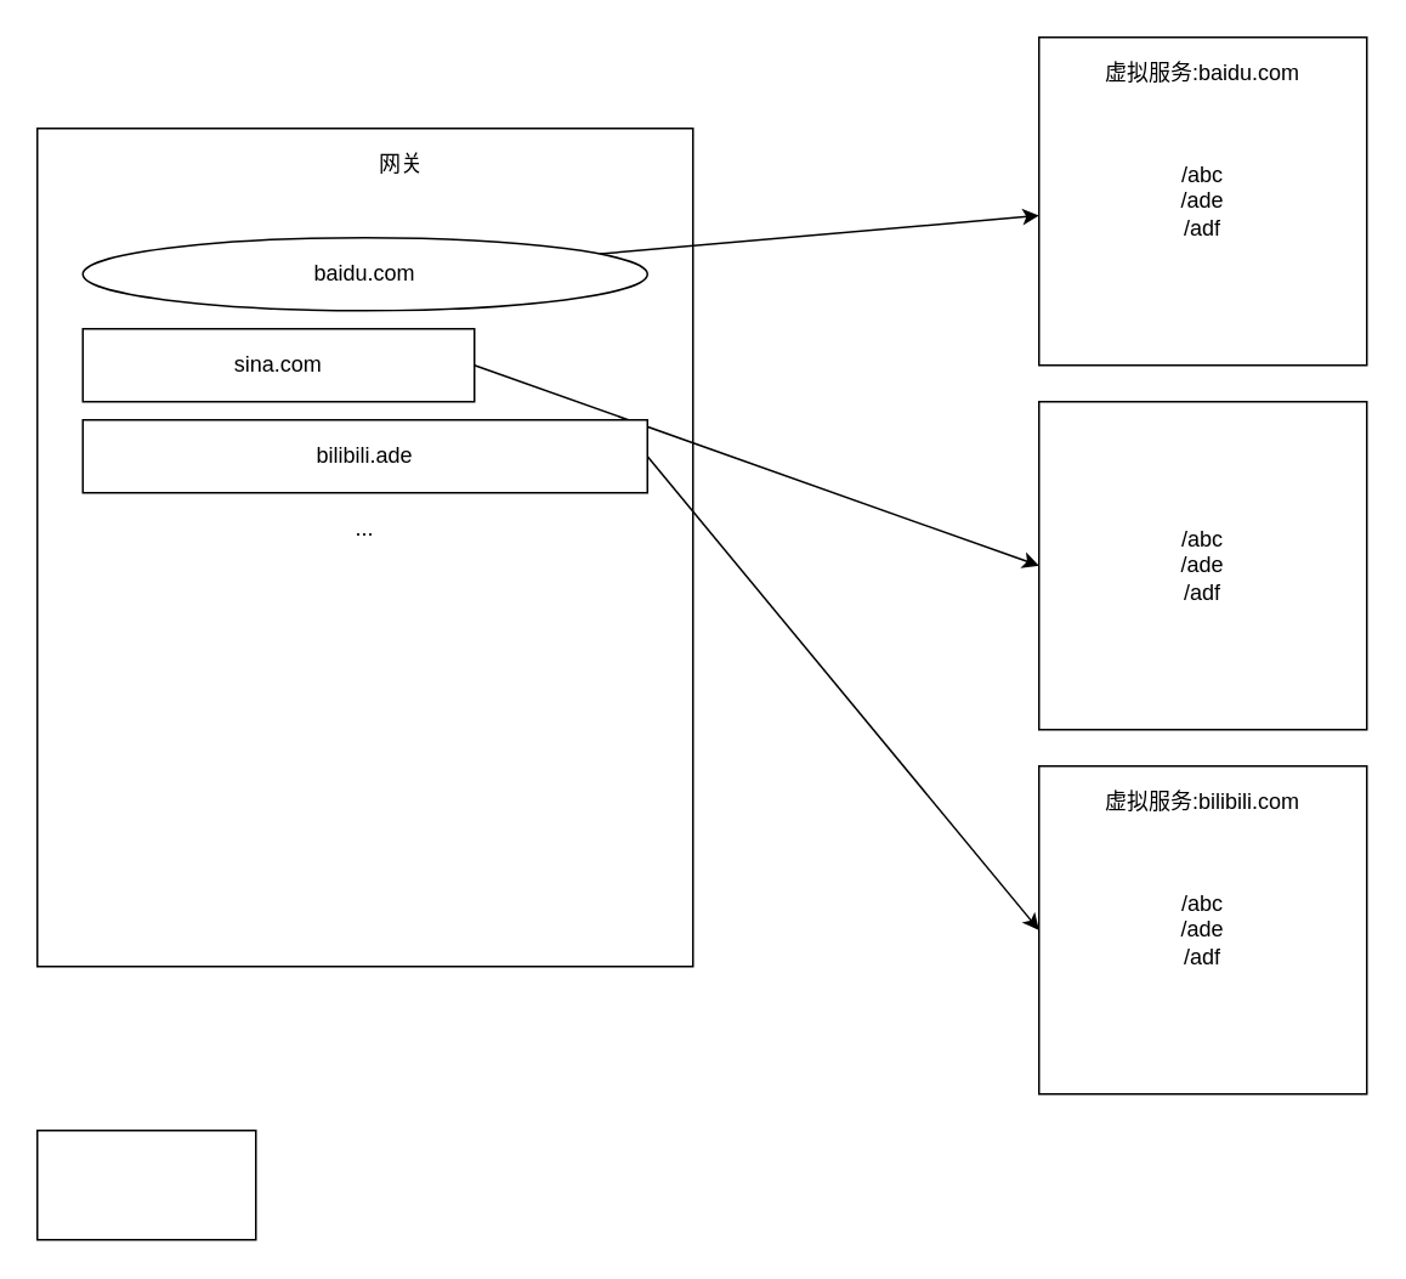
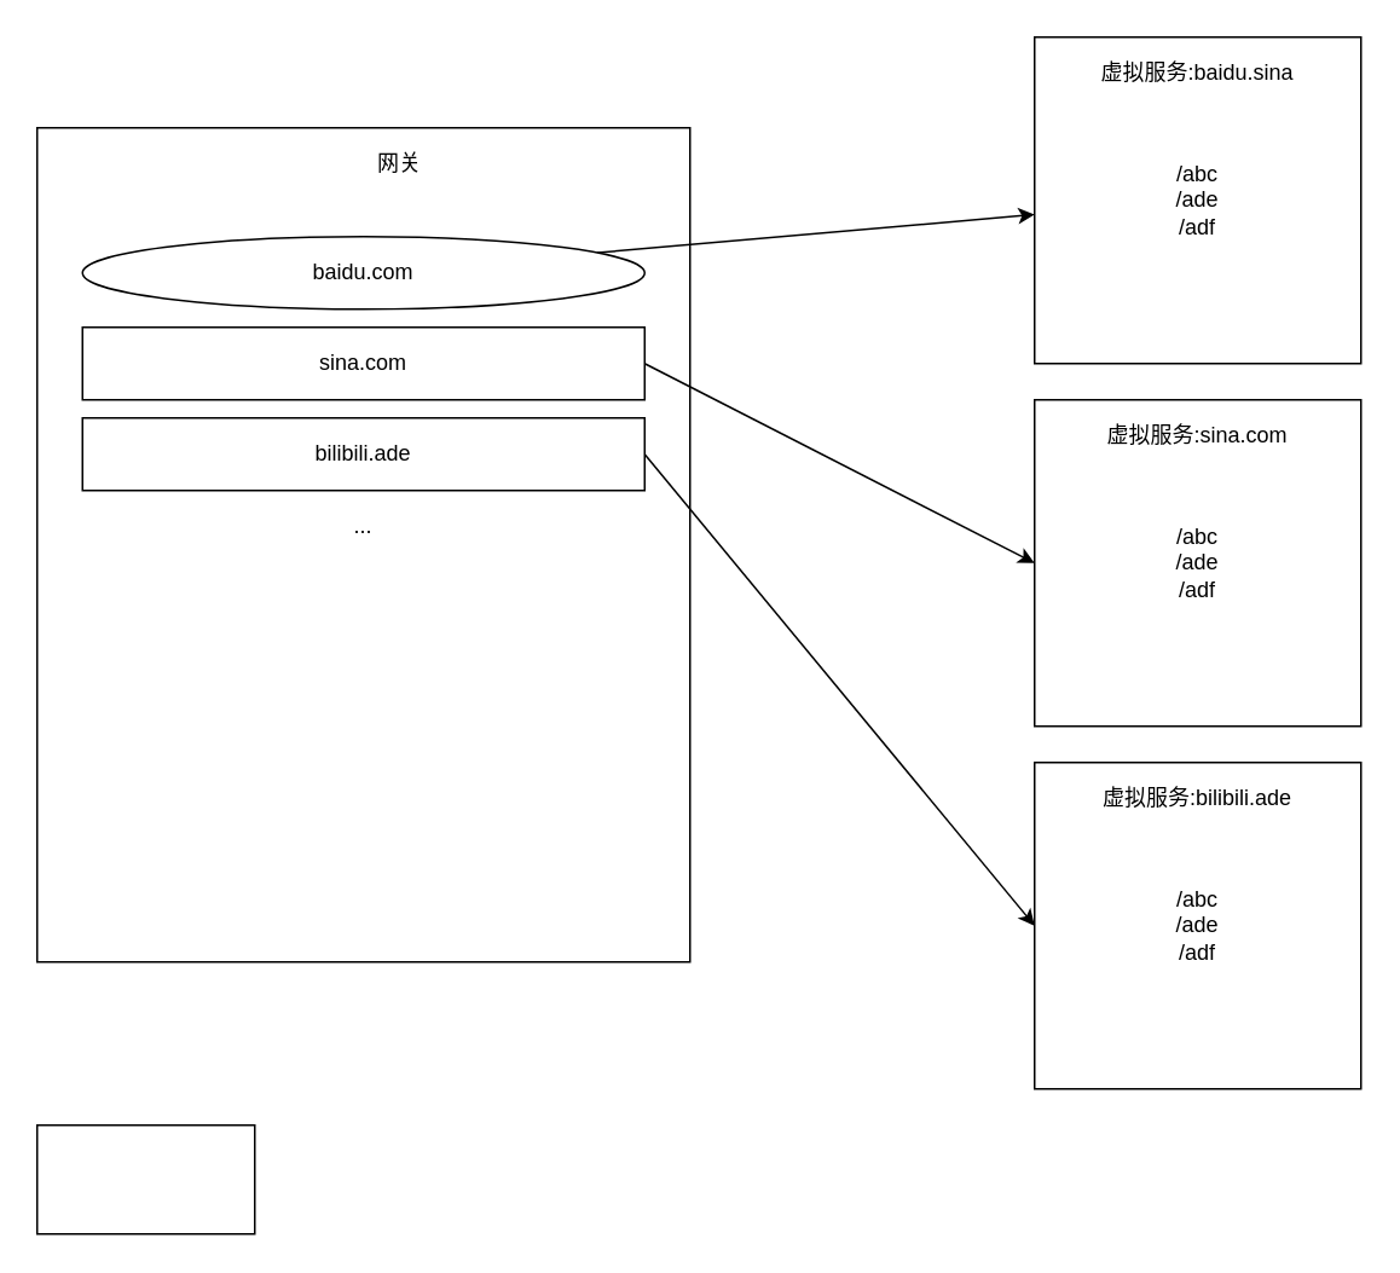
  <mxCell id="0" />
  <mxCell id="1" parent="0" />
  <mxCell id="2" value="" style="rounded=0;whiteSpace=wrap;html=1;" vertex="1" parent="1"><mxGeometry x="20" y="70" width="360" height="460" as="geometry" /></mxCell>
  <mxCell id="3" value="网关" style="text;html=1;strokeColor=none;fillColor=none;align=center;verticalAlign=middle;whiteSpace=wrap;rounded=0;" vertex="1" parent="1"><mxGeometry x="170" y="80" width="100" height="20" as="geometry" /></mxCell>
  <mxCell id="4" style="rounded=0;orthogonalLoop=1;jettySize=auto;html=1;" edge="1" parent="1" source="5" target="11"><mxGeometry relative="1" as="geometry" /></mxCell>
  <mxCell id="5" value="baidu.com" style="ellipse;whiteSpace=wrap;html=1;" vertex="1" parent="1"><mxGeometry x="45" y="130" width="310" height="40" as="geometry" /></mxCell>
  <mxCell id="6" style="edgeStyle=none;rounded=0;orthogonalLoop=1;jettySize=auto;html=1;entryX=0;entryY=0.5;entryDx=0;entryDy=0;exitX=1;exitY=0.5;exitDx=0;exitDy=0;" edge="1" parent="1" source="7" target="14"><mxGeometry relative="1" as="geometry" /></mxCell>
- <mxCell id="7" value="sina.com" style="rounded=0;whiteSpace=wrap;html=1;" vertex="1" parent="1"><mxGeometry x="45" y="180" width="215" height="40" as="geometry" /></mxCell>
+ <mxCell id="7" value="sina.com" style="rounded=0;whiteSpace=wrap;html=1;" vertex="1" parent="1"><mxGeometry x="45" y="180" width="310" height="40" as="geometry" /></mxCell>
  <mxCell id="8" style="edgeStyle=none;rounded=0;orthogonalLoop=1;jettySize=auto;html=1;entryX=0;entryY=0.5;entryDx=0;entryDy=0;exitX=1;exitY=0.5;exitDx=0;exitDy=0;" edge="1" parent="1" source="9" target="17"><mxGeometry relative="1" as="geometry" /></mxCell>
  <mxCell id="9" value="bilibili.ade" style="rounded=0;whiteSpace=wrap;html=1;" vertex="1" parent="1"><mxGeometry x="45" y="230" width="310" height="40" as="geometry" /></mxCell>
  <mxCell id="10" value="..." style="text;html=1;strokeColor=none;fillColor=none;align=center;verticalAlign=middle;whiteSpace=wrap;rounded=0;" vertex="1" parent="1"><mxGeometry x="180" y="280" width="40" height="20" as="geometry" /></mxCell>
  <mxCell id="11" value="" style="rounded=0;whiteSpace=wrap;html=1;" vertex="1" parent="1"><mxGeometry x="570" y="20" width="180" height="180" as="geometry" /></mxCell>
- <mxCell id="12" value="虚拟服务:baidu.com" style="text;html=1;strokeColor=none;fillColor=none;align=center;verticalAlign=middle;whiteSpace=wrap;rounded=0;" vertex="1" parent="1"><mxGeometry x="580" y="30" width="160" height="20" as="geometry" /></mxCell>
+ <mxCell id="12" value="虚拟服务:baidu.sina" style="text;html=1;strokeColor=none;fillColor=none;align=center;verticalAlign=middle;whiteSpace=wrap;rounded=0;" vertex="1" parent="1"><mxGeometry x="580" y="30" width="160" height="20" as="geometry" /></mxCell>
  <mxCell id="13" value="/abc&lt;br&gt;/ade&lt;br&gt;/adf" style="text;html=1;strokeColor=none;fillColor=none;align=center;verticalAlign=middle;whiteSpace=wrap;rounded=0;" vertex="1" parent="1"><mxGeometry x="610" y="70" width="100" height="80" as="geometry" /></mxCell>
  <mxCell id="14" value="" style="rounded=0;whiteSpace=wrap;html=1;" vertex="1" parent="1"><mxGeometry x="570" y="220" width="180" height="180" as="geometry" /></mxCell>
+ <mxCell id="15" value="虚拟服务:sina.com" style="text;html=1;strokeColor=none;fillColor=none;align=center;verticalAlign=middle;whiteSpace=wrap;rounded=0;" vertex="1" parent="1"><mxGeometry x="580" y="230" width="160" height="20" as="geometry" /></mxCell>
  <mxCell id="16" value="/abc&lt;br&gt;/ade&lt;br&gt;/adf" style="text;html=1;strokeColor=none;fillColor=none;align=center;verticalAlign=middle;whiteSpace=wrap;rounded=0;" vertex="1" parent="1"><mxGeometry x="610" y="270" width="100" height="80" as="geometry" /></mxCell>
  <mxCell id="17" value="" style="rounded=0;whiteSpace=wrap;html=1;" vertex="1" parent="1"><mxGeometry x="570" y="420" width="180" height="180" as="geometry" /></mxCell>
- <mxCell id="18" value="虚拟服务:bilibili.com" style="text;html=1;strokeColor=none;fillColor=none;align=center;verticalAlign=middle;whiteSpace=wrap;rounded=0;" vertex="1" parent="1"><mxGeometry x="580" y="430" width="160" height="20" as="geometry" /></mxCell>
+ <mxCell id="18" value="虚拟服务:bilibili.ade" style="text;html=1;strokeColor=none;fillColor=none;align=center;verticalAlign=middle;whiteSpace=wrap;rounded=0;" vertex="1" parent="1"><mxGeometry x="580" y="430" width="160" height="20" as="geometry" /></mxCell>
  <mxCell id="19" value="/abc&lt;br&gt;/ade&lt;br&gt;/adf" style="text;html=1;strokeColor=none;fillColor=none;align=center;verticalAlign=middle;whiteSpace=wrap;rounded=0;" vertex="1" parent="1"><mxGeometry x="610" y="470" width="100" height="80" as="geometry" /></mxCell>
  <mxCell id="20" value="" style="rounded=0;whiteSpace=wrap;html=1;" vertex="1" parent="1"><mxGeometry x="20" y="620" width="120" height="60" as="geometry" /></mxCell>
